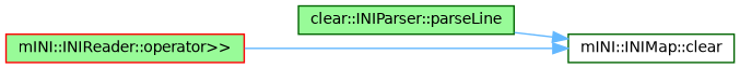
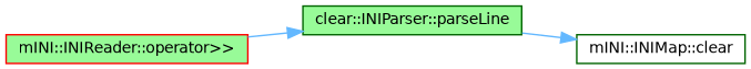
  digraph {
    rankdir=RL
    node [color=darkgreen fillcolor=palegreen fontname=Helvetica fontsize=10 shape=box style=filled]
    edge [color=steelblue1 dir=back fontname=Helvetica fontsize=10 labelfontname=Helvetica labelfontsize=10 style=solid]
    n1 [fillcolor=white fontcolor=black height=0.2 label="mINI::INIMap::clear" width=0.4]
    n2 [height=0.2 label="clear::INIParser::parseLine" width=0.4]
    n3 [color=red height=0.2 label="mINI::INIReader::operator\>\>" width=0.4]
    n1 -> n2
-   n1 -> n3
+   n2 -> n3
  }
